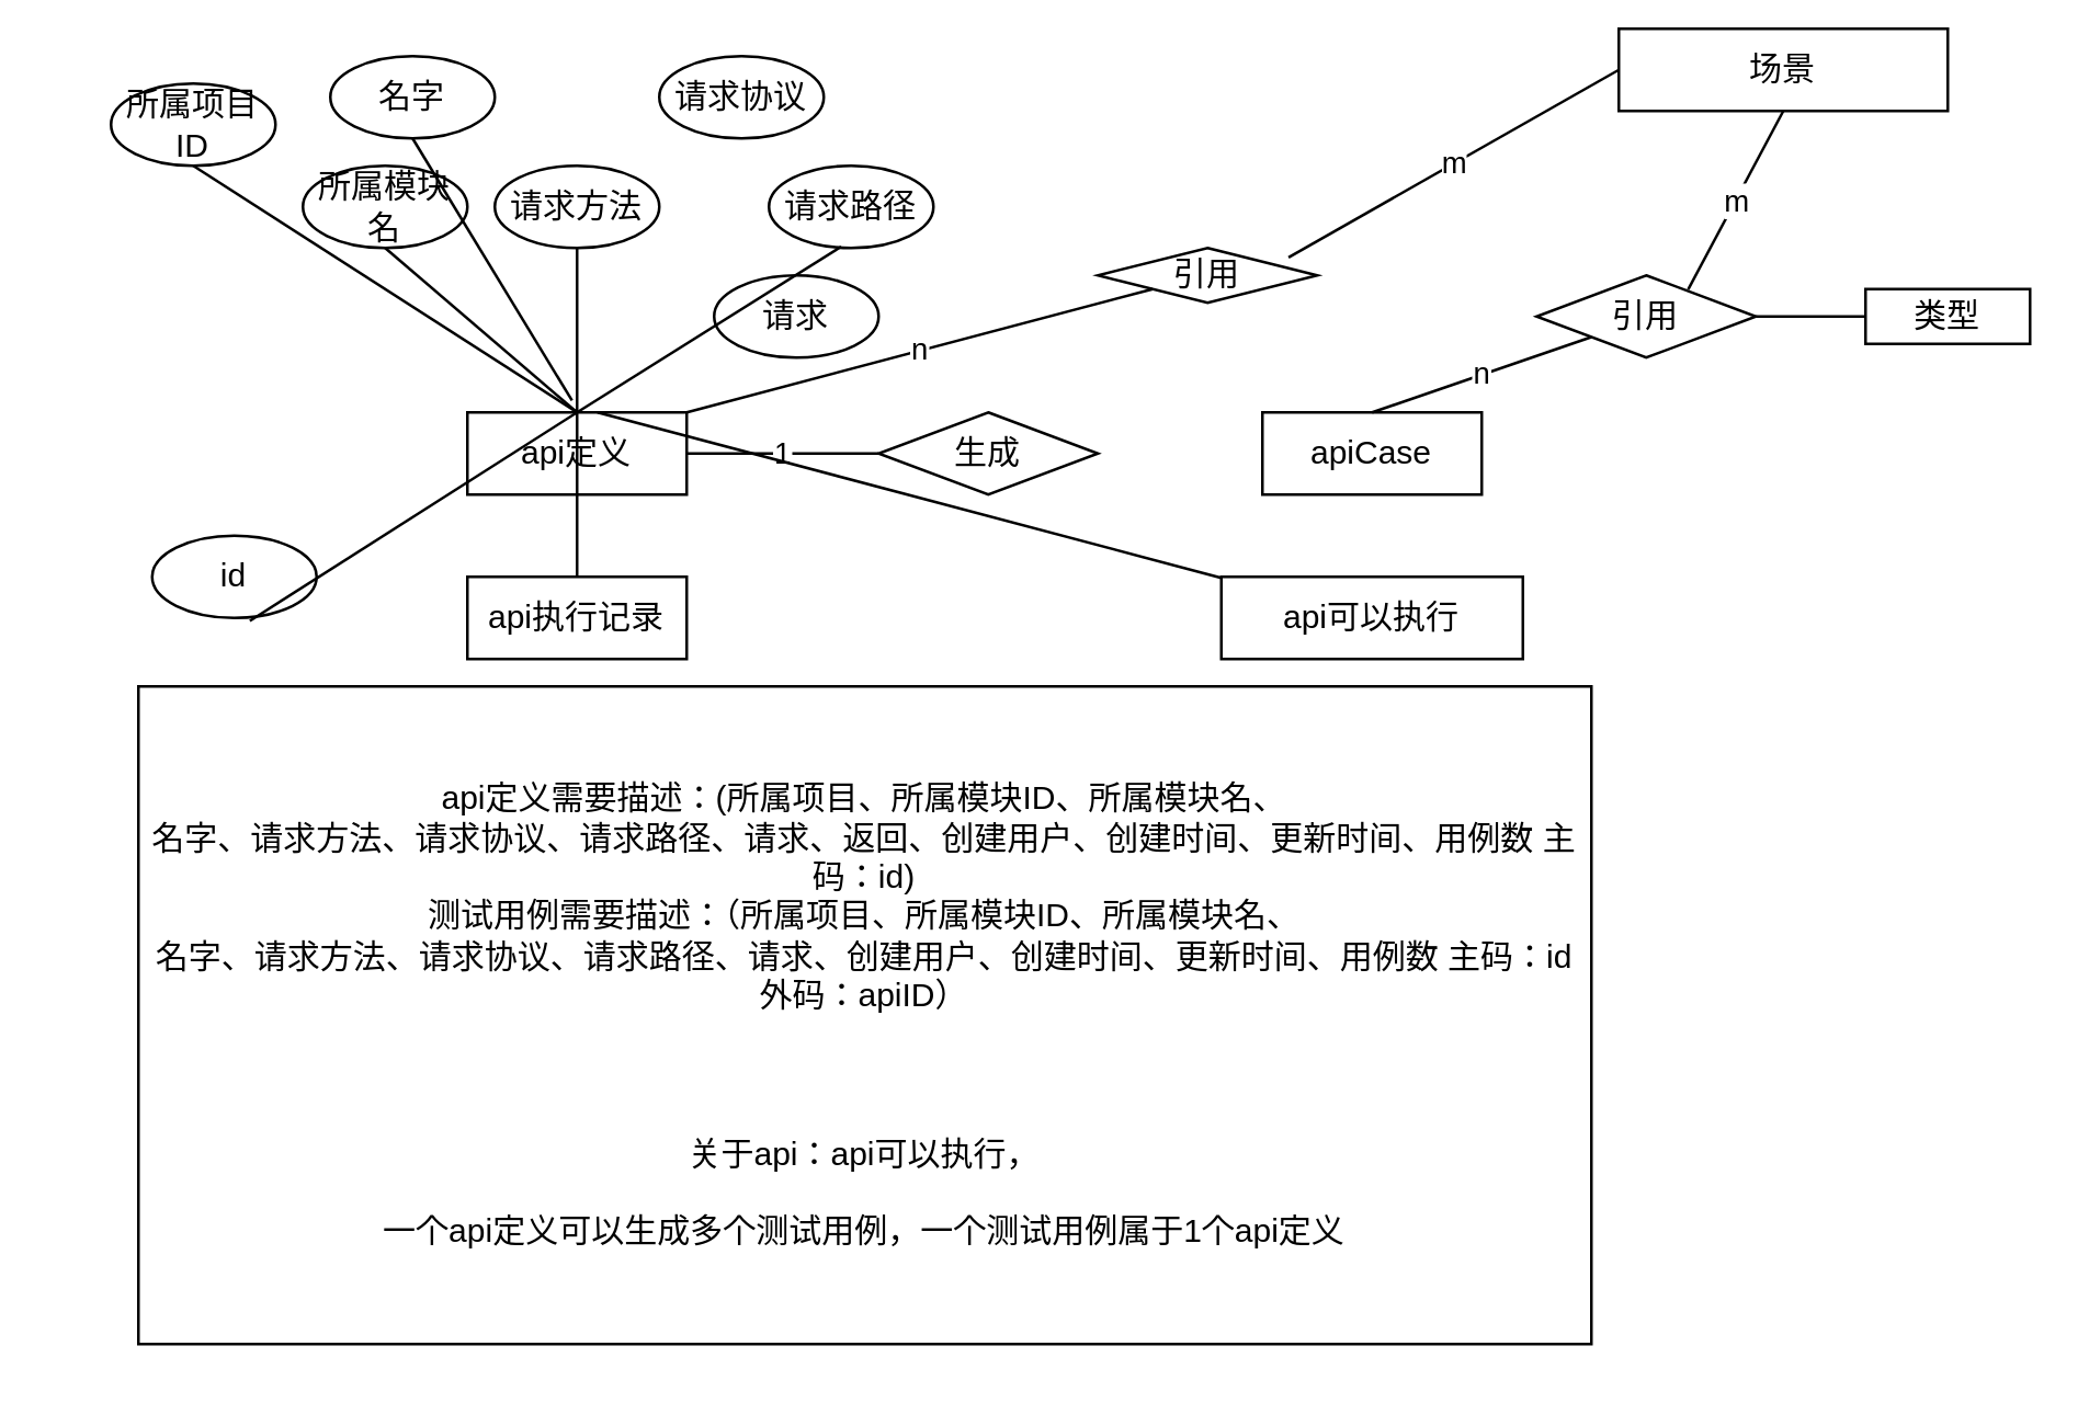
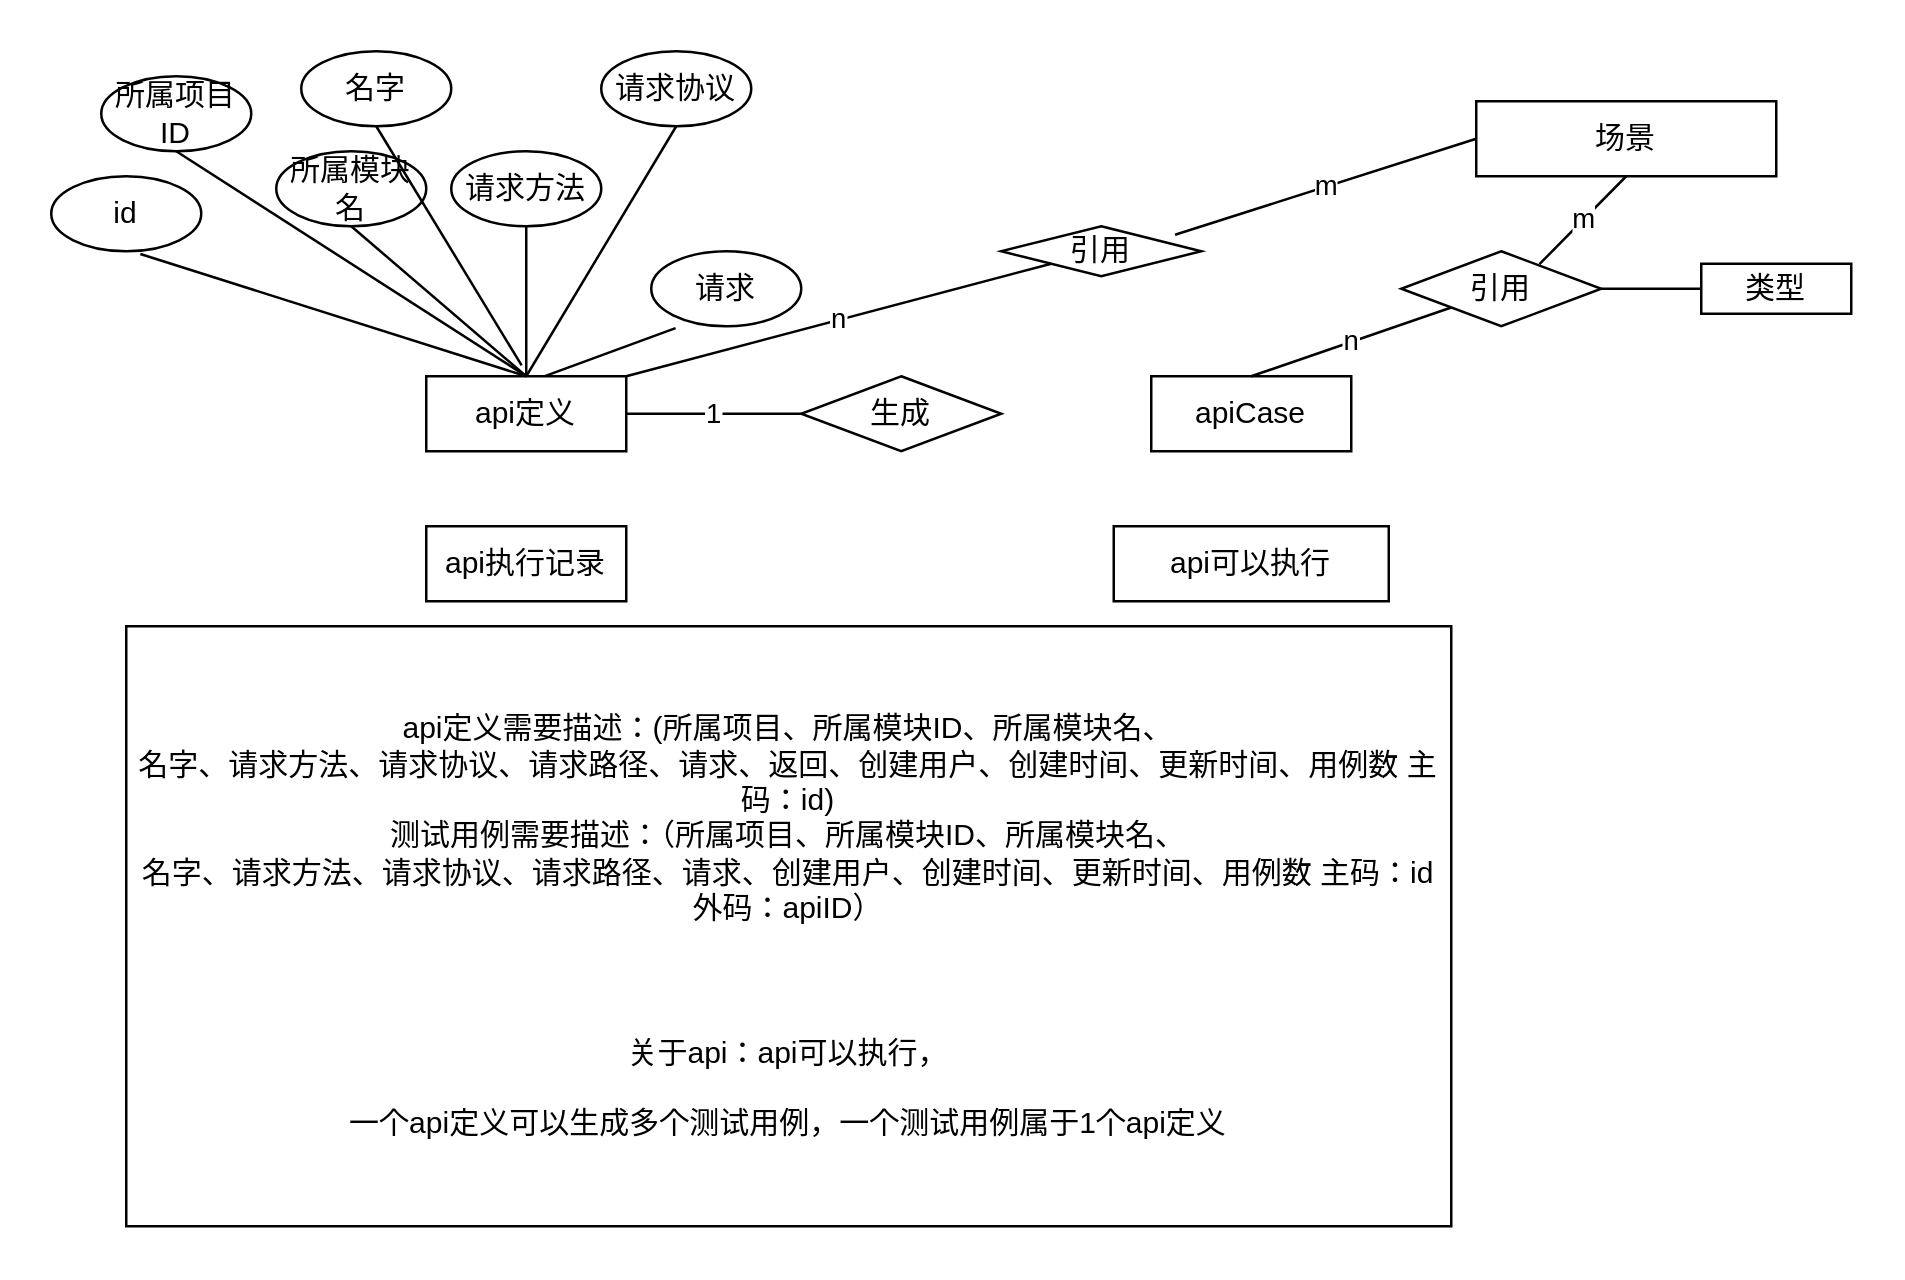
  <mxCell id="0" />
  <mxCell id="1" parent="0" />
- <mxCell id="2" value="id" style="ellipse;whiteSpace=wrap;html=1;" vertex="1" parent="1"><mxGeometry x="55" y="195" width="60" height="30" as="geometry" /></mxCell>
+ <mxCell id="2" value="id" style="ellipse;whiteSpace=wrap;html=1;" vertex="1" parent="1"><mxGeometry x="20" y="70" width="60" height="30" as="geometry" /></mxCell>
  <mxCell id="3" value="api定义" style="rounded=0;whiteSpace=wrap;html=1;" vertex="1" parent="1"><mxGeometry x="170" y="150" width="80" height="30" as="geometry" /></mxCell>
  <mxCell id="4" value="所属项目ID" style="ellipse;whiteSpace=wrap;html=1;" vertex="1" parent="1"><mxGeometry x="40" width="60" height="30" as="geometry" y="30" /></mxCell>
  <mxCell id="5" value="所属模块名" style="ellipse;whiteSpace=wrap;html=1;" vertex="1" parent="1"><mxGeometry x="110" y="60" width="60" height="30" as="geometry" /></mxCell>
  <mxCell id="6" value="" style="endArrow=none;html=1;rounded=0;entryX=0.5;entryY=0;entryDx=0;entryDy=0;exitX=0.594;exitY=1.036;exitDx=0;exitDy=0;exitPerimeter=0;" edge="1" parent="1" source="2" target="3"><mxGeometry width="50" height="50" relative="1" as="geometry"><mxPoint x="340" y="280" as="sourcePoint" /><mxPoint x="390" y="230" as="targetPoint" /></mxGeometry></mxCell>
  <mxCell id="7" value="" style="endArrow=none;html=1;rounded=0;entryX=0.5;entryY=1;entryDx=0;entryDy=0;" edge="1" parent="1" target="4"><mxGeometry width="50" height="50" relative="1" as="geometry"><mxPoint x="210" y="150" as="sourcePoint" /><mxPoint x="390" y="230" as="targetPoint" /></mxGeometry></mxCell>
  <mxCell id="8" value="" style="endArrow=none;html=1;rounded=0;entryX=0.5;entryY=1;entryDx=0;entryDy=0;exitX=0.5;exitY=0;exitDx=0;exitDy=0;" edge="1" parent="1" source="3" target="5"><mxGeometry width="50" height="50" relative="1" as="geometry"><mxPoint x="340" y="280" as="sourcePoint" /><mxPoint x="390" y="230" as="targetPoint" /></mxGeometry></mxCell>
  <mxCell id="9" value="apiCase" style="rounded=0;whiteSpace=wrap;html=1;" vertex="1" parent="1"><mxGeometry x="460" y="150" width="80" height="30" as="geometry" /></mxCell>
  <mxCell id="10" value="api定义需要描述：(所属项目、所属模块ID、所属模块名、&lt;br&gt;名字、请求方法、请求协议、请求路径、请求、返回、创建用户、创建时间、更新时间、用例数 主码：id)&lt;br&gt;测试用例需要描述：（所属项目、所属模块ID、所属模块名、&lt;br&gt;名字、请求方法、请求协议、请求路径、请求、创建用户、创建时间、更新时间、用例数 主码：id 外码：apiID）&lt;br&gt;&lt;br&gt;&lt;br&gt;&lt;br&gt;关于api：api可以执行，&lt;br&gt;&lt;br&gt;一个api定义可以生成多个测试用例，一个测试用例属于1个api定义" style="rounded=0;whiteSpace=wrap;html=1;" vertex="1" parent="1"><mxGeometry x="50" y="250" width="530" height="240" as="geometry" /></mxCell>
  <mxCell id="11" value="生成" style="rhombus;whiteSpace=wrap;html=1;" vertex="1" parent="1"><mxGeometry x="320" y="150" width="80" height="30" as="geometry" /></mxCell>
  <mxCell id="12" value="1" style="endArrow=none;html=1;rounded=0;entryX=0;entryY=0.5;entryDx=0;entryDy=0;exitX=1;exitY=0.5;exitDx=0;exitDy=0;" edge="1" parent="1" source="3" target="11"><mxGeometry width="50" height="50" relative="1" as="geometry"><mxPoint x="320" y="310" as="sourcePoint" /><mxPoint x="370" y="260" as="targetPoint" /></mxGeometry></mxCell>
  <mxCell id="13" value="名字" style="ellipse;whiteSpace=wrap;html=1;" vertex="1" parent="1"><mxGeometry x="120" y="20" width="60" height="30" as="geometry" /></mxCell>
  <mxCell id="14" value="请求方法" style="ellipse;whiteSpace=wrap;html=1;" vertex="1" parent="1"><mxGeometry x="180" y="60" width="60" height="30" as="geometry" /></mxCell>
- <mxCell id="15" value="请求路径" style="ellipse;whiteSpace=wrap;html=1;" vertex="1" parent="1"><mxGeometry x="280" y="60" width="60" height="30" as="geometry" /></mxCell>
  <mxCell id="16" value="请求协议" style="ellipse;whiteSpace=wrap;html=1;" vertex="1" parent="1"><mxGeometry x="240" y="20" width="60" height="30" as="geometry" /></mxCell>
  <mxCell id="17" value="请求" style="ellipse;whiteSpace=wrap;html=1;" vertex="1" parent="1"><mxGeometry x="260" y="100" width="60" height="30" as="geometry" /></mxCell>
  <mxCell id="18" value="" style="endArrow=none;html=1;rounded=0;entryX=0.5;entryY=1;entryDx=0;entryDy=0;exitX=0.477;exitY=-0.144;exitDx=0;exitDy=0;exitPerimeter=0;" edge="1" parent="1" source="3" target="13"><mxGeometry width="50" height="50" relative="1" as="geometry"><mxPoint x="320" y="180" as="sourcePoint" /><mxPoint x="370" y="130" as="targetPoint" /><Array as="points" /></mxGeometry></mxCell>
  <mxCell id="19" value="" style="endArrow=none;html=1;rounded=0;entryX=0.5;entryY=1;entryDx=0;entryDy=0;exitX=0.5;exitY=0;exitDx=0;exitDy=0;" edge="1" parent="1" source="3" target="14"><mxGeometry width="50" height="50" relative="1" as="geometry"><mxPoint x="320" y="180" as="sourcePoint" /><mxPoint x="370" y="130" as="targetPoint" /></mxGeometry></mxCell>
- <mxCell id="20" value="" style="endArrow=none;html=1;rounded=0;exitX=0.5;exitY=0;exitDx=0;exitDy=0;" edge="1" parent="1" source="3" target="23"><mxGeometry width="50" height="50" relative="1" as="geometry"><mxPoint x="320" y="180" as="sourcePoint" /><mxPoint x="370" y="130" as="targetPoint" /></mxGeometry></mxCell>
- <mxCell id="21" value="" style="endArrow=none;html=1;rounded=0;entryX=0.439;entryY=0.984;entryDx=0;entryDy=0;entryPerimeter=0;exitX=0.5;exitY=0;exitDx=0;exitDy=0;" edge="1" parent="1" source="3" target="15"><mxGeometry width="50" height="50" relative="1" as="geometry"><mxPoint x="320" y="180" as="sourcePoint" /><mxPoint x="370" y="130" as="targetPoint" /></mxGeometry></mxCell>
- <mxCell id="22" value="" style="endArrow=none;html=1;rounded=0;exitX=0.593;exitY=-0.001;exitDx=0;exitDy=0;exitPerimeter=0;" edge="1" parent="1" source="3" target="24"><mxGeometry width="50" height="50" relative="1" as="geometry"><mxPoint x="320" y="180" as="sourcePoint" /><mxPoint x="370" y="130" as="targetPoint" /></mxGeometry></mxCell>
+ <mxCell id="20" value="" style="endArrow=none;html=1;rounded=0;entryX=0.5;entryY=1;entryDx=0;entryDy=0;exitX=0.5;exitY=0;exitDx=0;exitDy=0;" edge="1" parent="1" source="3" target="16"><mxGeometry width="50" height="50" relative="1" as="geometry"><mxPoint x="320" y="180" as="sourcePoint" /><mxPoint x="370" y="130" as="targetPoint" /></mxGeometry></mxCell>
+ <mxCell id="22" value="" style="endArrow=none;html=1;rounded=0;entryX=0.162;entryY=1.025;entryDx=0;entryDy=0;entryPerimeter=0;exitX=0.593;exitY=-0.001;exitDx=0;exitDy=0;exitPerimeter=0;" edge="1" parent="1" source="3" target="17"><mxGeometry width="50" height="50" relative="1" as="geometry"><mxPoint x="320" y="180" as="sourcePoint" /><mxPoint x="370" y="130" as="targetPoint" /></mxGeometry></mxCell>
  <mxCell id="23" value="api执行记录" style="rounded=0;whiteSpace=wrap;html=1;" vertex="1" parent="1"><mxGeometry x="170" y="210" width="80" height="30" as="geometry" /></mxCell>
  <mxCell id="24" value="api可以执行" style="rounded=0;whiteSpace=wrap;html=1;" vertex="1" parent="1"><mxGeometry x="445" y="210" width="110" height="30" as="geometry" /></mxCell>
- <mxCell id="25" value="场景" style="rounded=0;whiteSpace=wrap;html=1;" vertex="1" parent="1"><mxGeometry x="590" y="10" width="120" height="30" as="geometry" /></mxCell>
+ <mxCell id="25" value="场景" style="rounded=0;whiteSpace=wrap;html=1;" vertex="1" parent="1"><mxGeometry x="590" y="40" width="120" height="30" as="geometry" /></mxCell>
  <mxCell id="26" value="引用" style="rhombus;whiteSpace=wrap;html=1;" vertex="1" parent="1"><mxGeometry x="400" y="90" width="80" height="20" as="geometry" /></mxCell>
  <mxCell id="27" value="m" style="endArrow=none;html=1;rounded=0;entryX=0;entryY=0.5;entryDx=0;entryDy=0;exitX=0.869;exitY=0.171;exitDx=0;exitDy=0;exitPerimeter=0;" edge="1" parent="1" source="26" target="25"><mxGeometry width="50" height="50" relative="1" as="geometry"><mxPoint x="380" y="230" as="sourcePoint" /><mxPoint x="430" y="180" as="targetPoint" /></mxGeometry></mxCell>
  <mxCell id="28" value="n" style="endArrow=none;html=1;rounded=0;entryX=0;entryY=1;entryDx=0;entryDy=0;exitX=1;exitY=0;exitDx=0;exitDy=0;" edge="1" parent="1" source="3" target="26"><mxGeometry width="50" height="50" relative="1" as="geometry"><mxPoint x="380" y="230" as="sourcePoint" /><mxPoint x="430" y="180" as="targetPoint" /></mxGeometry></mxCell>
  <mxCell id="29" value="引用" style="rhombus;whiteSpace=wrap;html=1;" vertex="1" parent="1"><mxGeometry x="560" y="100" width="80" height="30" as="geometry" /></mxCell>
  <mxCell id="30" value="m" style="endArrow=none;html=1;rounded=0;entryX=0.5;entryY=1;entryDx=0;entryDy=0;exitX=0.691;exitY=0.172;exitDx=0;exitDy=0;exitPerimeter=0;" edge="1" parent="1" source="29" target="25"><mxGeometry width="50" height="50" relative="1" as="geometry"><mxPoint x="380" y="230" as="sourcePoint" /><mxPoint x="430" y="180" as="targetPoint" /></mxGeometry></mxCell>
  <mxCell id="31" value="n" style="endArrow=none;html=1;rounded=0;entryX=0;entryY=1;entryDx=0;entryDy=0;exitX=0.5;exitY=0;exitDx=0;exitDy=0;" edge="1" parent="1" source="9" target="29"><mxGeometry width="50" height="50" relative="1" as="geometry"><mxPoint x="380" y="230" as="sourcePoint" /><mxPoint x="430" y="180" as="targetPoint" /></mxGeometry></mxCell>
  <mxCell id="32" value="类型" style="whiteSpace=wrap;html=1;rounded=0;" vertex="1" parent="1"><mxGeometry x="680" y="105" width="60" height="20" as="geometry" /></mxCell>
  <mxCell id="33" value="" style="endArrow=none;html=1;rounded=0;entryX=0;entryY=0.5;entryDx=0;entryDy=0;exitX=1;exitY=0.5;exitDx=0;exitDy=0;" edge="1" parent="1" source="29" target="32"><mxGeometry width="50" height="50" relative="1" as="geometry"><mxPoint x="380" y="230" as="sourcePoint" /><mxPoint x="430" y="180" as="targetPoint" /></mxGeometry></mxCell>
